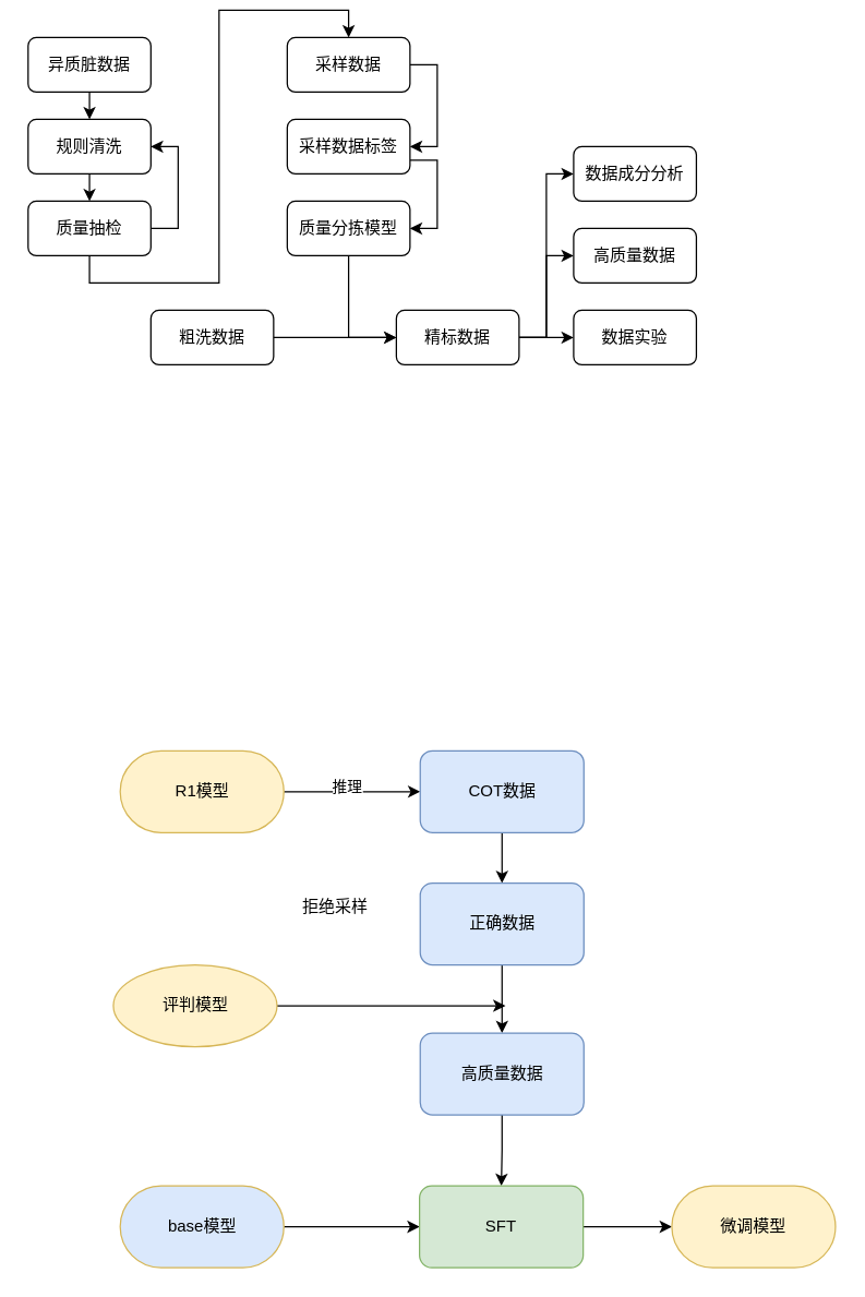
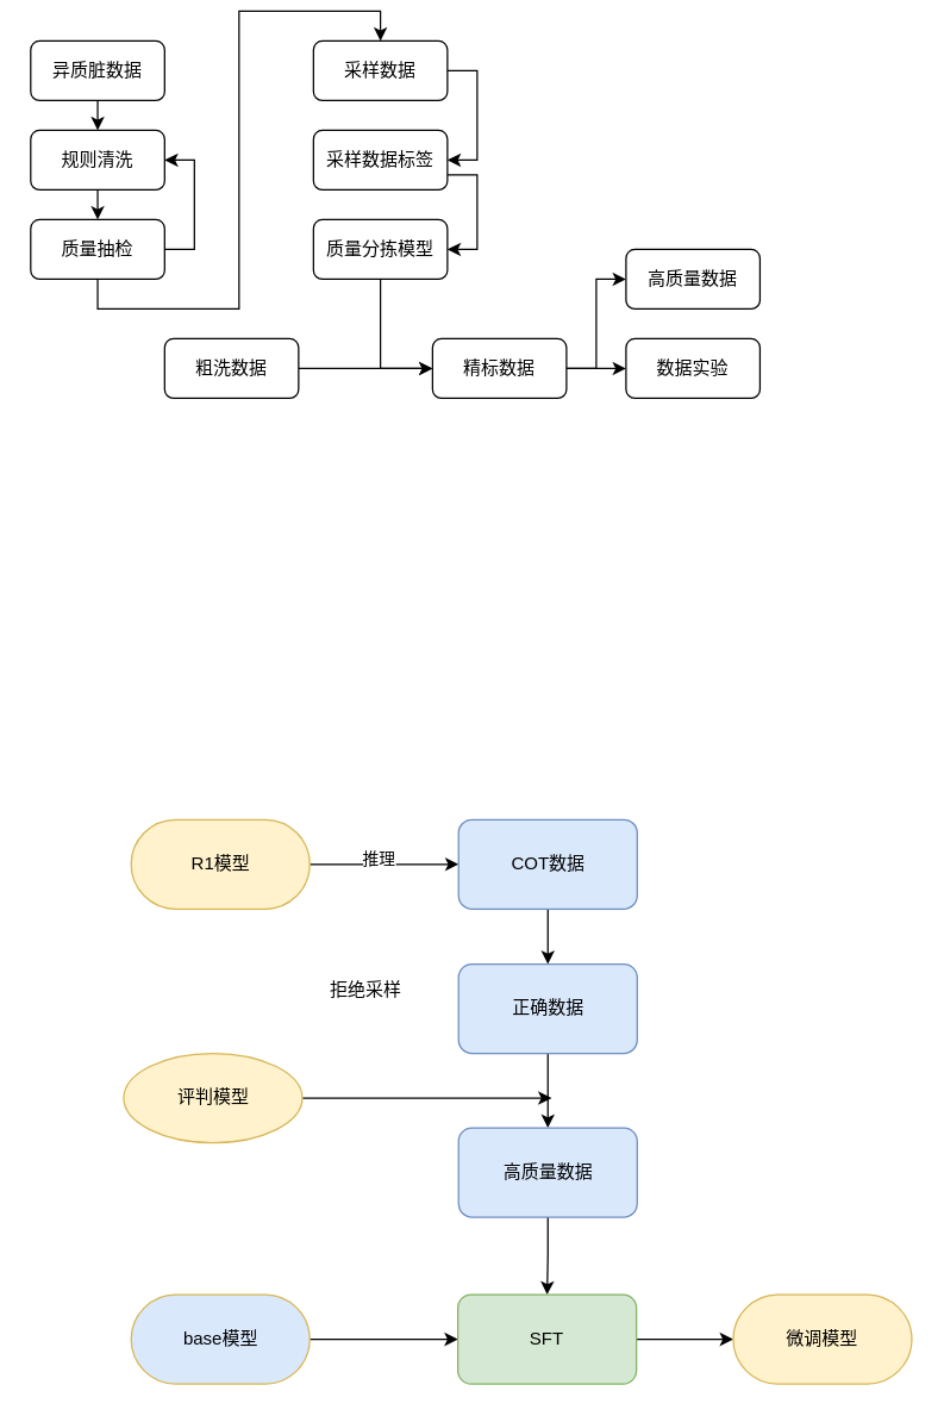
  <mxCell id="0" />
  <mxCell id="1" parent="0" />
  <mxCell id="2" style="edgeStyle=orthogonalEdgeStyle;rounded=0;orthogonalLoop=1;jettySize=auto;html=1;exitX=0.5;exitY=1;exitDx=0;exitDy=0;entryX=0.5;entryY=0;entryDx=0;entryDy=0;" parent="1" source="3" target="5" edge="1"><mxGeometry relative="1" as="geometry" /></mxCell>
  <mxCell id="3" value="异质脏数据" style="rounded=1;whiteSpace=wrap;html=1;" parent="1" vertex="1"><mxGeometry x="20" y="20" width="90" height="40" as="geometry" /></mxCell>
  <mxCell id="4" style="edgeStyle=orthogonalEdgeStyle;rounded=0;orthogonalLoop=1;jettySize=auto;html=1;exitX=0.5;exitY=1;exitDx=0;exitDy=0;entryX=0.5;entryY=0;entryDx=0;entryDy=0;" parent="1" source="5" target="8" edge="1"><mxGeometry relative="1" as="geometry" /></mxCell>
  <mxCell id="5" value="规则清洗" style="rounded=1;whiteSpace=wrap;html=1;" parent="1" vertex="1"><mxGeometry x="20" y="80" width="90" height="40" as="geometry" /></mxCell>
  <mxCell id="6" style="edgeStyle=orthogonalEdgeStyle;rounded=0;orthogonalLoop=1;jettySize=auto;html=1;exitX=1;exitY=0.5;exitDx=0;exitDy=0;entryX=1;entryY=0.5;entryDx=0;entryDy=0;" parent="1" source="8" target="5" edge="1"><mxGeometry relative="1" as="geometry" /></mxCell>
  <mxCell id="7" style="edgeStyle=orthogonalEdgeStyle;rounded=0;orthogonalLoop=1;jettySize=auto;html=1;exitX=0.5;exitY=1;exitDx=0;exitDy=0;entryX=0.5;entryY=0;entryDx=0;entryDy=0;" parent="1" source="8" target="10" edge="1"><mxGeometry relative="1" as="geometry" /></mxCell>
  <mxCell id="8" value="质量抽检" style="rounded=1;whiteSpace=wrap;html=1;" parent="1" vertex="1"><mxGeometry x="20" y="140" width="90" height="40" as="geometry" /></mxCell>
  <mxCell id="9" style="edgeStyle=orthogonalEdgeStyle;rounded=0;orthogonalLoop=1;jettySize=auto;html=1;exitX=1;exitY=0.5;exitDx=0;exitDy=0;entryX=1;entryY=0.5;entryDx=0;entryDy=0;" parent="1" source="10" target="12" edge="1"><mxGeometry relative="1" as="geometry" /></mxCell>
  <mxCell id="10" value="采样数据" style="rounded=1;whiteSpace=wrap;html=1;" parent="1" vertex="1"><mxGeometry x="210" y="20" width="90" height="40" as="geometry" /></mxCell>
  <mxCell id="11" style="edgeStyle=orthogonalEdgeStyle;rounded=0;orthogonalLoop=1;jettySize=auto;html=1;exitX=1;exitY=0.75;exitDx=0;exitDy=0;entryX=1;entryY=0.5;entryDx=0;entryDy=0;" parent="1" source="12" target="14" edge="1"><mxGeometry relative="1" as="geometry" /></mxCell>
  <mxCell id="12" value="采样数据标签" style="rounded=1;whiteSpace=wrap;html=1;" parent="1" vertex="1"><mxGeometry x="210" y="80" width="90" height="40" as="geometry" /></mxCell>
  <mxCell id="13" style="edgeStyle=orthogonalEdgeStyle;rounded=0;orthogonalLoop=1;jettySize=auto;html=1;exitX=0.5;exitY=1;exitDx=0;exitDy=0;entryX=0;entryY=0.5;entryDx=0;entryDy=0;" parent="1" source="14" target="20" edge="1"><mxGeometry relative="1" as="geometry" /></mxCell>
  <mxCell id="14" value="质量分拣模型" style="rounded=1;whiteSpace=wrap;html=1;" parent="1" vertex="1"><mxGeometry x="210" y="140" width="90" height="40" as="geometry" /></mxCell>
  <mxCell id="15" style="edgeStyle=orthogonalEdgeStyle;rounded=0;orthogonalLoop=1;jettySize=auto;html=1;exitX=1;exitY=0.5;exitDx=0;exitDy=0;" parent="1" source="16" target="20" edge="1"><mxGeometry relative="1" as="geometry" /></mxCell>
  <mxCell id="16" value="粗洗数据" style="rounded=1;whiteSpace=wrap;html=1;" parent="1" vertex="1"><mxGeometry x="110" y="220" width="90" height="40" as="geometry" /></mxCell>
- <mxCell id="17" style="edgeStyle=orthogonalEdgeStyle;rounded=0;orthogonalLoop=1;jettySize=auto;html=1;exitX=1;exitY=0.5;exitDx=0;exitDy=0;entryX=0;entryY=0.5;entryDx=0;entryDy=0;" parent="1" source="20" target="21" edge="1"><mxGeometry relative="1" as="geometry" /></mxCell>
  <mxCell id="18" style="edgeStyle=orthogonalEdgeStyle;rounded=0;orthogonalLoop=1;jettySize=auto;html=1;exitX=1;exitY=0.5;exitDx=0;exitDy=0;entryX=0;entryY=0.5;entryDx=0;entryDy=0;" parent="1" source="20" target="22" edge="1"><mxGeometry relative="1" as="geometry" /></mxCell>
  <mxCell id="19" style="edgeStyle=orthogonalEdgeStyle;rounded=0;orthogonalLoop=1;jettySize=auto;html=1;exitX=1;exitY=0.5;exitDx=0;exitDy=0;entryX=0;entryY=0.5;entryDx=0;entryDy=0;" parent="1" source="20" target="23" edge="1"><mxGeometry relative="1" as="geometry" /></mxCell>
  <mxCell id="20" value="精标数据" style="rounded=1;whiteSpace=wrap;html=1;" parent="1" vertex="1"><mxGeometry x="290" y="220" width="90" height="40" as="geometry" /></mxCell>
- <mxCell id="21" value="数据成分分析" style="rounded=1;whiteSpace=wrap;html=1;" parent="1" vertex="1"><mxGeometry x="420" y="100" width="90" height="40" as="geometry" /></mxCell>
  <mxCell id="22" value="高质量数据" style="rounded=1;whiteSpace=wrap;html=1;" parent="1" vertex="1"><mxGeometry x="420" y="160" width="90" height="40" as="geometry" /></mxCell>
  <mxCell id="23" value="数据实验" style="rounded=1;whiteSpace=wrap;html=1;" parent="1" vertex="1"><mxGeometry x="420" y="220" width="90" height="40" as="geometry" /></mxCell>
  <mxCell id="24" style="edgeStyle=orthogonalEdgeStyle;rounded=0;orthogonalLoop=1;jettySize=auto;html=1;exitX=1;exitY=0.5;exitDx=0;exitDy=0;entryX=0;entryY=0.5;entryDx=0;entryDy=0;" parent="1" source="26" target="28" edge="1"><mxGeometry relative="1" as="geometry" /></mxCell>
  <mxCell id="25" value="推理" style="edgeLabel;html=1;align=center;verticalAlign=middle;resizable=0;points=[];" parent="24" vertex="1" connectable="0"><mxGeometry x="-0.09" y="4" relative="1" as="geometry"><mxPoint as="offset" /></mxGeometry></mxCell>
  <mxCell id="26" value="R1模型" style="rounded=1;whiteSpace=wrap;html=1;arcSize=50;fillColor=#fff2cc;strokeColor=#d6b656;" parent="1" vertex="1"><mxGeometry x="87.5" y="543" width="120" height="60" as="geometry" /></mxCell>
  <mxCell id="27" value="" style="edgeStyle=orthogonalEdgeStyle;rounded=0;orthogonalLoop=1;jettySize=auto;html=1;" parent="1" source="28" target="30" edge="1"><mxGeometry relative="1" as="geometry" /></mxCell>
  <mxCell id="28" value="COT数据" style="rounded=1;whiteSpace=wrap;html=1;fillColor=#dae8fc;strokeColor=#6c8ebf;" parent="1" vertex="1"><mxGeometry x="307.5" y="543" width="120" height="60" as="geometry" /></mxCell>
  <mxCell id="29" value="" style="edgeStyle=orthogonalEdgeStyle;rounded=0;orthogonalLoop=1;jettySize=auto;html=1;" parent="1" source="30" target="32" edge="1"><mxGeometry relative="1" as="geometry" /></mxCell>
  <mxCell id="30" value="正确数据" style="whiteSpace=wrap;html=1;rounded=1;fillColor=#dae8fc;strokeColor=#6c8ebf;" parent="1" vertex="1"><mxGeometry x="307.5" y="640" width="120" height="60" as="geometry" /></mxCell>
  <mxCell id="31" style="edgeStyle=orthogonalEdgeStyle;rounded=0;orthogonalLoop=1;jettySize=auto;html=1;exitX=0.5;exitY=1;exitDx=0;exitDy=0;entryX=0.5;entryY=0;entryDx=0;entryDy=0;" edge="1" parent="1" source="32" target="38"><mxGeometry relative="1" as="geometry" /></mxCell>
  <mxCell id="32" value="高质量数据" style="whiteSpace=wrap;html=1;rounded=1;fillColor=#dae8fc;strokeColor=#6c8ebf;" parent="1" vertex="1"><mxGeometry x="307.5" y="750" width="120" height="60" as="geometry" /></mxCell>
  <mxCell id="33" style="edgeStyle=orthogonalEdgeStyle;rounded=0;orthogonalLoop=1;jettySize=auto;html=1;exitX=1;exitY=0.5;exitDx=0;exitDy=0;" parent="1" source="34" edge="1"><mxGeometry relative="1" as="geometry"><mxPoint x="370" y="730" as="targetPoint" /></mxGeometry></mxCell>
  <mxCell id="34" value="评判模型" style="ellipse;whiteSpace=wrap;html=1;arcSize=50;fillColor=#fff2cc;strokeColor=#d6b656;" parent="1" vertex="1"><mxGeometry x="82.5" y="700" width="120" height="60" as="geometry" /></mxCell>
  <mxCell id="35" style="edgeStyle=orthogonalEdgeStyle;rounded=0;orthogonalLoop=1;jettySize=auto;html=1;entryX=0;entryY=0.5;entryDx=0;entryDy=0;" parent="1" source="36" target="38" edge="1"><mxGeometry relative="1" as="geometry" /></mxCell>
  <mxCell id="36" value="base模型" style="rounded=1;whiteSpace=wrap;html=1;arcSize=50;fillColor=#dae8fc;strokeColor=#d6b656;" parent="1" vertex="1"><mxGeometry x="87.5" y="862" width="120" height="60" as="geometry" /></mxCell>
  <mxCell id="37" style="edgeStyle=orthogonalEdgeStyle;rounded=0;orthogonalLoop=1;jettySize=auto;html=1;exitX=1;exitY=0.5;exitDx=0;exitDy=0;entryX=0;entryY=0.5;entryDx=0;entryDy=0;" edge="1" parent="1" source="38" target="39"><mxGeometry relative="1" as="geometry" /></mxCell>
  <mxCell id="38" value="SFT" style="whiteSpace=wrap;html=1;rounded=1;fillColor=#d5e8d4;strokeColor=#82b366;" parent="1" vertex="1"><mxGeometry x="307" y="862" width="120" height="60" as="geometry" /></mxCell>
  <mxCell id="39" value="微调模型" style="rounded=1;whiteSpace=wrap;html=1;arcSize=50;fillColor=#fff2cc;strokeColor=#d6b656;" parent="1" vertex="1"><mxGeometry x="492" y="862" width="120" height="60" as="geometry" /></mxCell>
  <mxCell id="40" value="拒绝采样" style="text;html=1;align=center;verticalAlign=middle;resizable=0;points=[];autosize=1;strokeColor=none;fillColor=none;" parent="1" vertex="1"><mxGeometry x="210" y="643" width="70" height="30" as="geometry" /></mxCell>
